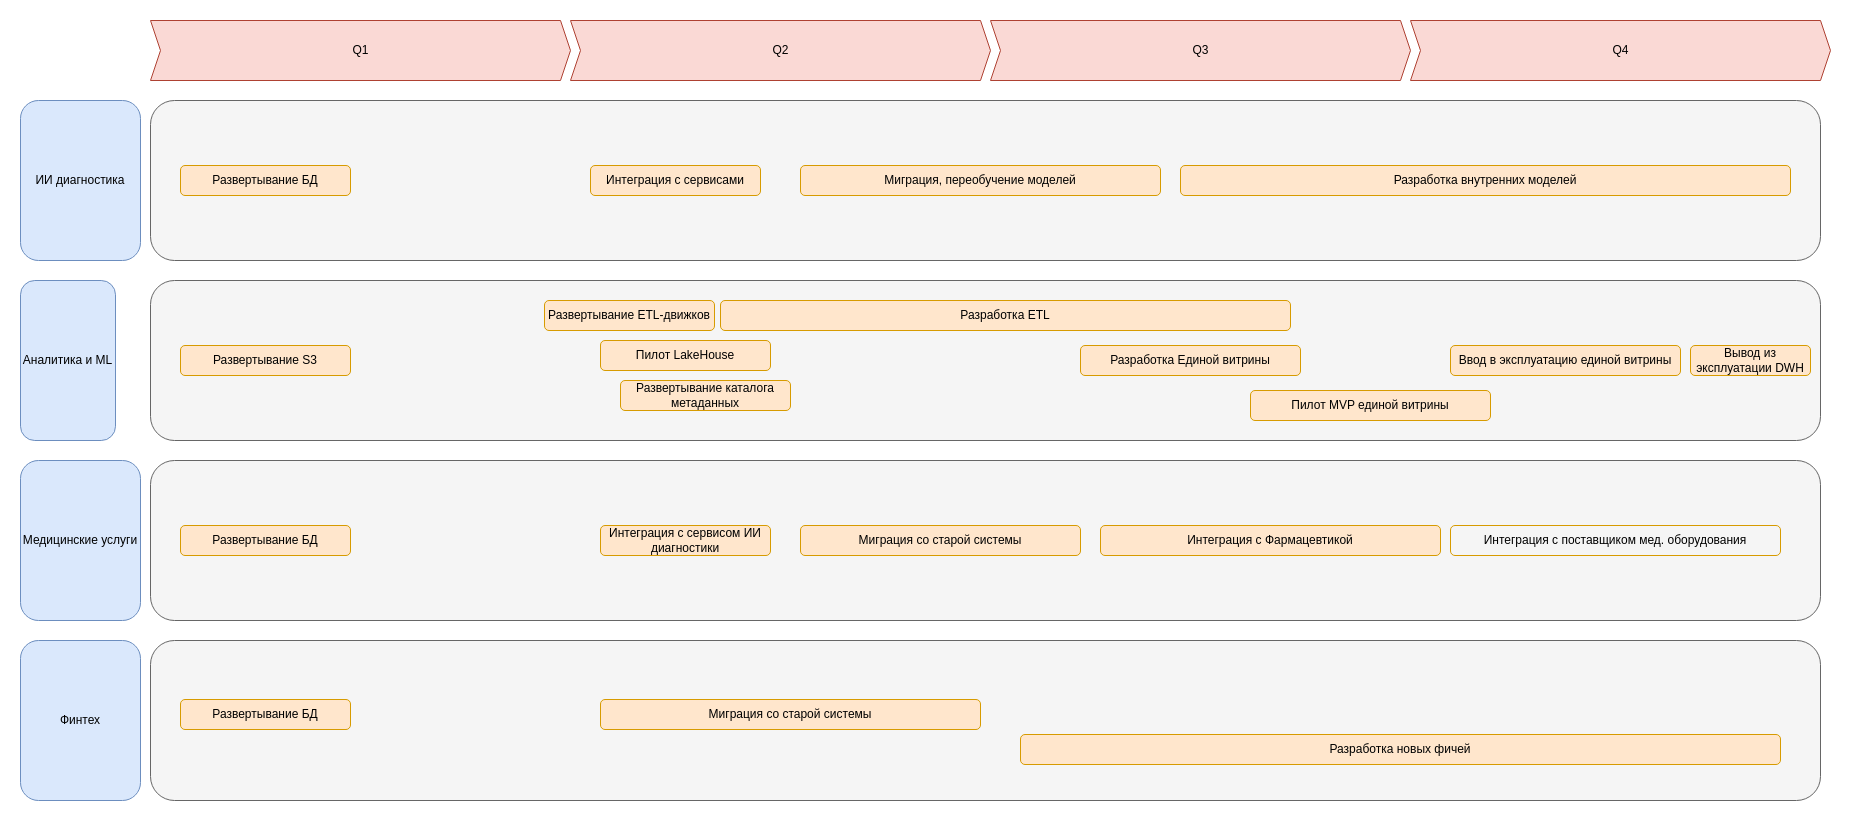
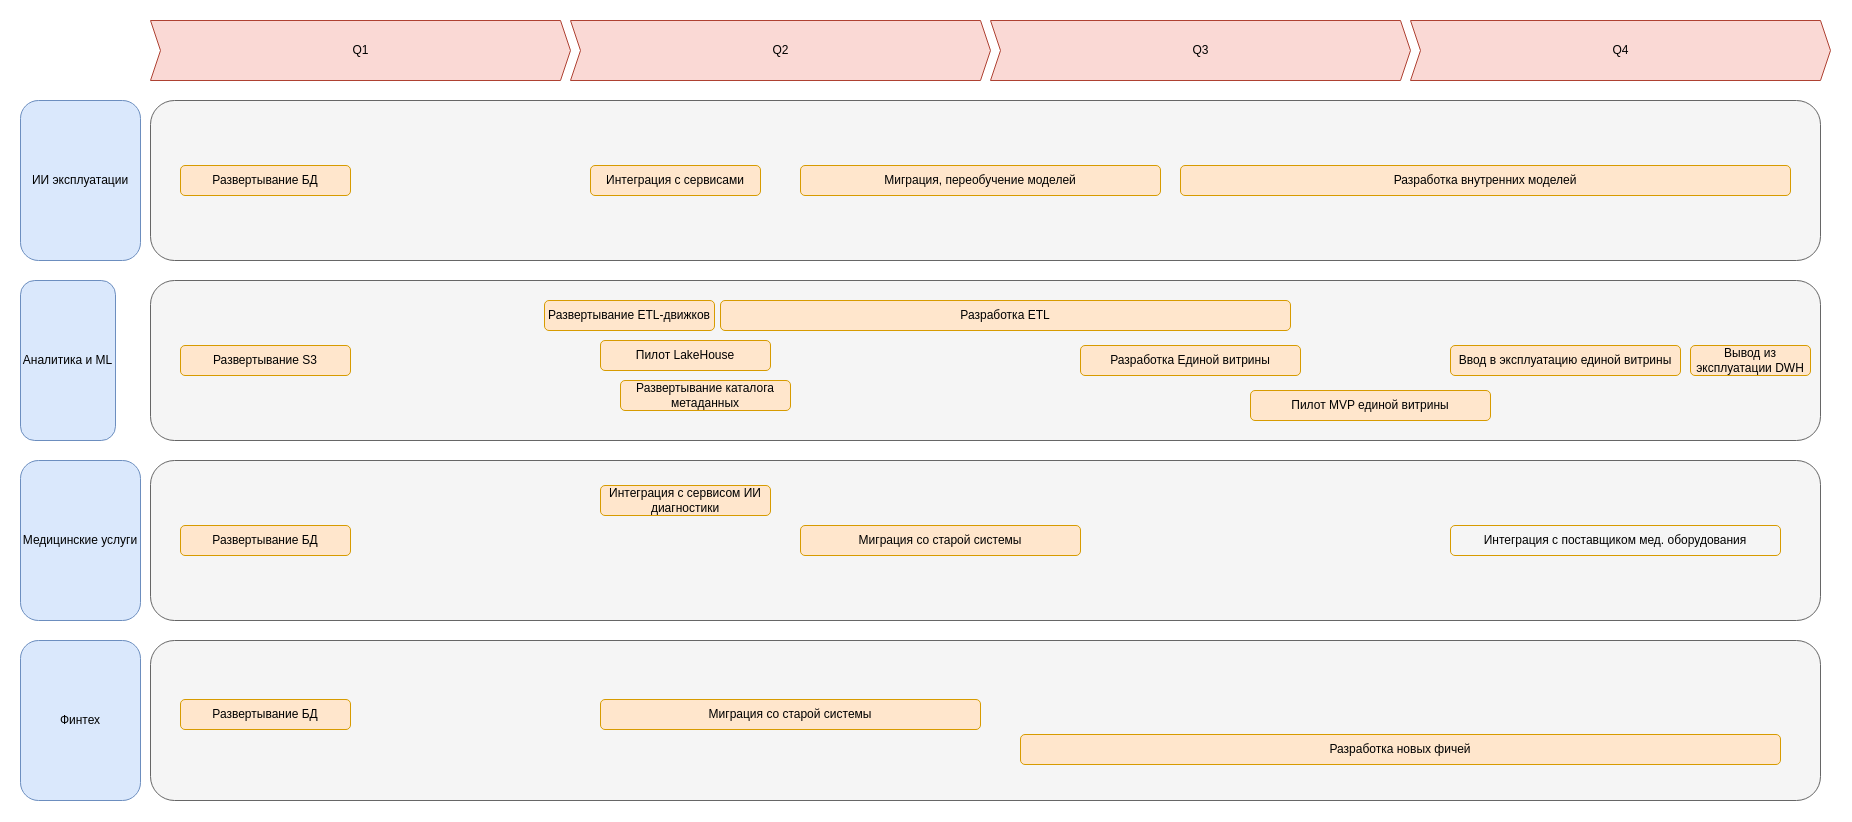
  <mxCell id="0" />
  <mxCell id="1" parent="0" />
  <mxCell id="2" value="Q1" style="html=1;shadow=0;dashed=0;align=center;verticalAlign=middle;shape=mxgraph.arrows2.arrow;dy=0;dx=10;notch=10;fillColor=#fad9d5;strokeColor=#ae4132;" parent="1" vertex="1"><mxGeometry x="150" y="20" width="420" height="60" as="geometry" /></mxCell>
  <mxCell id="3" value="Медицинские услуги" style="rounded=1;whiteSpace=wrap;html=1;fillColor=#dae8fc;strokeColor=#6c8ebf;" parent="1" vertex="1"><mxGeometry x="20" y="460" width="120" height="160" as="geometry" /></mxCell>
- <mxCell id="4" value="ИИ диагностика" style="rounded=1;whiteSpace=wrap;html=1;fillColor=#dae8fc;strokeColor=#6c8ebf;" parent="1" vertex="1"><mxGeometry x="20" y="100" width="120" height="160" as="geometry" /></mxCell>
+ <mxCell id="4" value="ИИ эксплуатации" style="rounded=1;whiteSpace=wrap;html=1;fillColor=#dae8fc;strokeColor=#6c8ebf;" parent="1" vertex="1"><mxGeometry x="20" y="100" width="120" height="160" as="geometry" /></mxCell>
  <mxCell id="5" value="Финтех" style="rounded=1;whiteSpace=wrap;html=1;fillColor=#dae8fc;strokeColor=#6c8ebf;" parent="1" vertex="1"><mxGeometry x="20" y="640" width="120" height="160" as="geometry" /></mxCell>
  <mxCell id="6" value="Q2" style="html=1;shadow=0;dashed=0;align=center;verticalAlign=middle;shape=mxgraph.arrows2.arrow;dy=0;dx=10;notch=10;fillColor=#fad9d5;strokeColor=#ae4132;" parent="1" vertex="1"><mxGeometry x="570" y="20" width="420" height="60" as="geometry" /></mxCell>
  <mxCell id="7" value="Q3" style="html=1;shadow=0;dashed=0;align=center;verticalAlign=middle;shape=mxgraph.arrows2.arrow;dy=0;dx=10;notch=10;fillColor=#fad9d5;strokeColor=#ae4132;" parent="1" vertex="1"><mxGeometry x="990" y="20" width="420" height="60" as="geometry" /></mxCell>
  <mxCell id="8" value="" style="rounded=1;whiteSpace=wrap;html=1;fillColor=#f5f5f5;fontColor=#333333;strokeColor=#666666;" parent="1" vertex="1"><mxGeometry x="150" y="460" width="1670" height="160" as="geometry" /></mxCell>
  <mxCell id="9" value="" style="rounded=1;whiteSpace=wrap;html=1;fillColor=#f5f5f5;fontColor=#333333;strokeColor=#666666;" parent="1" vertex="1"><mxGeometry x="150" y="640" width="1670" height="160" as="geometry" /></mxCell>
  <mxCell id="10" value="" style="rounded=1;whiteSpace=wrap;html=1;fillColor=#f5f5f5;fontColor=#333333;strokeColor=#666666;" parent="1" vertex="1"><mxGeometry x="150" y="100" width="1670" height="160" as="geometry" /></mxCell>
  <mxCell id="11" value="Аналитика и ML" style="rounded=1;whiteSpace=wrap;html=1;fillColor=#dae8fc;strokeColor=#6c8ebf;" parent="1" vertex="1"><mxGeometry x="20" y="280" width="95" height="160" as="geometry" /></mxCell>
  <mxCell id="12" value="" style="rounded=1;whiteSpace=wrap;html=1;fillColor=#f5f5f5;fontColor=#333333;strokeColor=#666666;" parent="1" vertex="1"><mxGeometry x="150" y="280" width="1670" height="160" as="geometry" /></mxCell>
  <mxCell id="13" value="Развертывание БД" style="rounded=1;whiteSpace=wrap;html=1;fillColor=#ffe6cc;strokeColor=#d79b00;" parent="1" vertex="1"><mxGeometry x="180" y="525" width="170" height="30" as="geometry" /></mxCell>
  <mxCell id="14" style="edgeStyle=orthogonalEdgeStyle;rounded=0;orthogonalLoop=1;jettySize=auto;html=1;exitX=0.5;exitY=1;exitDx=0;exitDy=0;" parent="1" edge="1"><mxGeometry relative="1" as="geometry"><mxPoint x="470" y="530" as="sourcePoint" /><mxPoint x="470" y="530" as="targetPoint" /></mxGeometry></mxCell>
  <mxCell id="15" value="Q4" style="html=1;shadow=0;dashed=0;align=center;verticalAlign=middle;shape=mxgraph.arrows2.arrow;dy=0;dx=10;notch=10;fillColor=#fad9d5;strokeColor=#ae4132;" parent="1" vertex="1"><mxGeometry x="1410" y="20" width="420" height="60" as="geometry" /></mxCell>
  <mxCell id="16" value="Развертывание БД" style="rounded=1;whiteSpace=wrap;html=1;fillColor=#ffe6cc;strokeColor=#d79b00;" parent="1" vertex="1"><mxGeometry x="180" y="699" width="170" height="30" as="geometry" /></mxCell>
  <mxCell id="17" value="Развертывание БД" style="rounded=1;whiteSpace=wrap;html=1;fillColor=#ffe6cc;strokeColor=#d79b00;" parent="1" vertex="1"><mxGeometry x="180" y="165" width="170" height="30" as="geometry" /></mxCell>
  <mxCell id="18" value="Развертывание S3" style="rounded=1;whiteSpace=wrap;html=1;fillColor=#ffe6cc;strokeColor=#d79b00;" parent="1" vertex="1"><mxGeometry x="180" y="345" width="170" height="30" as="geometry" /></mxCell>
  <mxCell id="19" value="Развертывание ETL-движков" style="rounded=1;whiteSpace=wrap;html=1;fillColor=#ffe6cc;strokeColor=#d79b00;" parent="1" vertex="1"><mxGeometry x="544" y="300" width="170" height="30" as="geometry" /></mxCell>
  <mxCell id="20" value="Развертывание каталога метаданных" style="rounded=1;whiteSpace=wrap;html=1;fillColor=#ffe6cc;strokeColor=#d79b00;" parent="1" vertex="1"><mxGeometry x="620" y="380" width="170" height="30" as="geometry" /></mxCell>
  <mxCell id="21" value="Пилот LakeHouse" style="rounded=1;whiteSpace=wrap;html=1;fillColor=#ffe6cc;strokeColor=#d79b00;" parent="1" vertex="1"><mxGeometry x="600" y="340" width="170" height="30" as="geometry" /></mxCell>
  <mxCell id="22" value="Разработка Единой витрины" style="rounded=1;whiteSpace=wrap;html=1;fillColor=#ffe6cc;strokeColor=#d79b00;" parent="1" vertex="1"><mxGeometry x="1080" y="345" width="220" height="30" as="geometry" /></mxCell>
  <mxCell id="23" value="Разработка ETL" style="rounded=1;whiteSpace=wrap;html=1;fillColor=#ffe6cc;strokeColor=#d79b00;" parent="1" vertex="1"><mxGeometry x="720" y="300" width="570" height="30" as="geometry" /></mxCell>
  <mxCell id="24" value="Интеграция с сервисами" style="rounded=1;whiteSpace=wrap;html=1;fillColor=#ffe6cc;strokeColor=#d79b00;" parent="1" vertex="1"><mxGeometry x="590" y="165" width="170" height="30" as="geometry" /></mxCell>
- <mxCell id="25" value="Интеграция с сервисом ИИ диагностики" style="rounded=1;whiteSpace=wrap;html=1;fillColor=#ffe6cc;strokeColor=#d79b00;" parent="1" vertex="1"><mxGeometry x="600" y="525" width="170" height="30" as="geometry" /></mxCell>
+ <mxCell id="25" value="Интеграция с сервисом ИИ диагностики" style="rounded=1;whiteSpace=wrap;html=1;fillColor=#ffe6cc;strokeColor=#d79b00;" parent="1" vertex="1"><mxGeometry x="600" y="485" width="170" height="30" as="geometry" /></mxCell>
  <mxCell id="26" value="Миграция cо старой системы" style="rounded=1;whiteSpace=wrap;html=1;fillColor=#ffe6cc;strokeColor=#d79b00;" parent="1" vertex="1"><mxGeometry x="800" y="525" width="280" height="30" as="geometry" /></mxCell>
  <mxCell id="27" value="Миграция cо старой системы" style="rounded=1;whiteSpace=wrap;html=1;fillColor=#ffe6cc;strokeColor=#d79b00;" parent="1" vertex="1"><mxGeometry x="600" y="699" width="380" height="30" as="geometry" /></mxCell>
  <mxCell id="28" value="Миграция, переобучение моделей" style="rounded=1;whiteSpace=wrap;html=1;fillColor=#ffe6cc;strokeColor=#d79b00;" parent="1" vertex="1"><mxGeometry x="800" y="165" width="360" height="30" as="geometry" /></mxCell>
  <mxCell id="29" value="Пилот MVP единой витрины" style="rounded=1;whiteSpace=wrap;html=1;fillColor=#ffe6cc;strokeColor=#d79b00;" parent="1" vertex="1"><mxGeometry x="1250" y="390" width="240" height="30" as="geometry" /></mxCell>
  <mxCell id="30" value="Ввод в эксплуатацию единой витрины" style="rounded=1;whiteSpace=wrap;html=1;fillColor=#ffe6cc;strokeColor=#d79b00;" parent="1" vertex="1"><mxGeometry x="1450" y="345" width="230" height="30" as="geometry" /></mxCell>
- <mxCell id="31" value="Интеграция с Фармацевтикой" style="rounded=1;whiteSpace=wrap;html=1;fillColor=#ffe6cc;strokeColor=#d79b00;" parent="1" vertex="1"><mxGeometry x="1100" y="525" width="340" height="30" as="geometry" /></mxCell>
  <mxCell id="32" value="Интеграция с поставщиком мед. оборудования" style="rounded=1;whiteSpace=wrap;html=1;fillColor=#f5f5f5;strokeColor=#d79b00;" parent="1" vertex="1"><mxGeometry x="1450" y="525" width="330" height="30" as="geometry" /></mxCell>
  <mxCell id="33" value="Разработка новых фичей" style="rounded=1;whiteSpace=wrap;html=1;fillColor=#ffe6cc;strokeColor=#d79b00;" parent="1" vertex="1"><mxGeometry x="1020" y="734" width="760" height="30" as="geometry" /></mxCell>
  <mxCell id="34" value="Разработка внутренних моделей" style="rounded=1;whiteSpace=wrap;html=1;fillColor=#ffe6cc;strokeColor=#d79b00;" parent="1" vertex="1"><mxGeometry x="1180" y="165" width="610" height="30" as="geometry" /></mxCell>
  <mxCell id="35" value="Вывод из эксплуатации DWH" style="rounded=1;whiteSpace=wrap;html=1;fillColor=#ffe6cc;strokeColor=#d79b00;" parent="1" vertex="1"><mxGeometry x="1690" y="345" width="120" height="30" as="geometry" /></mxCell>
